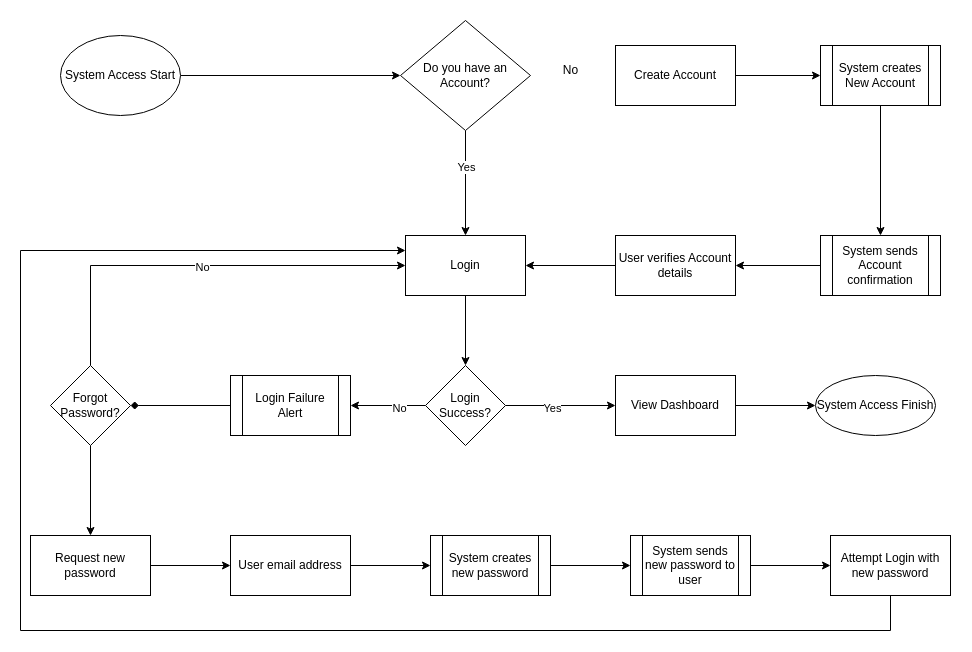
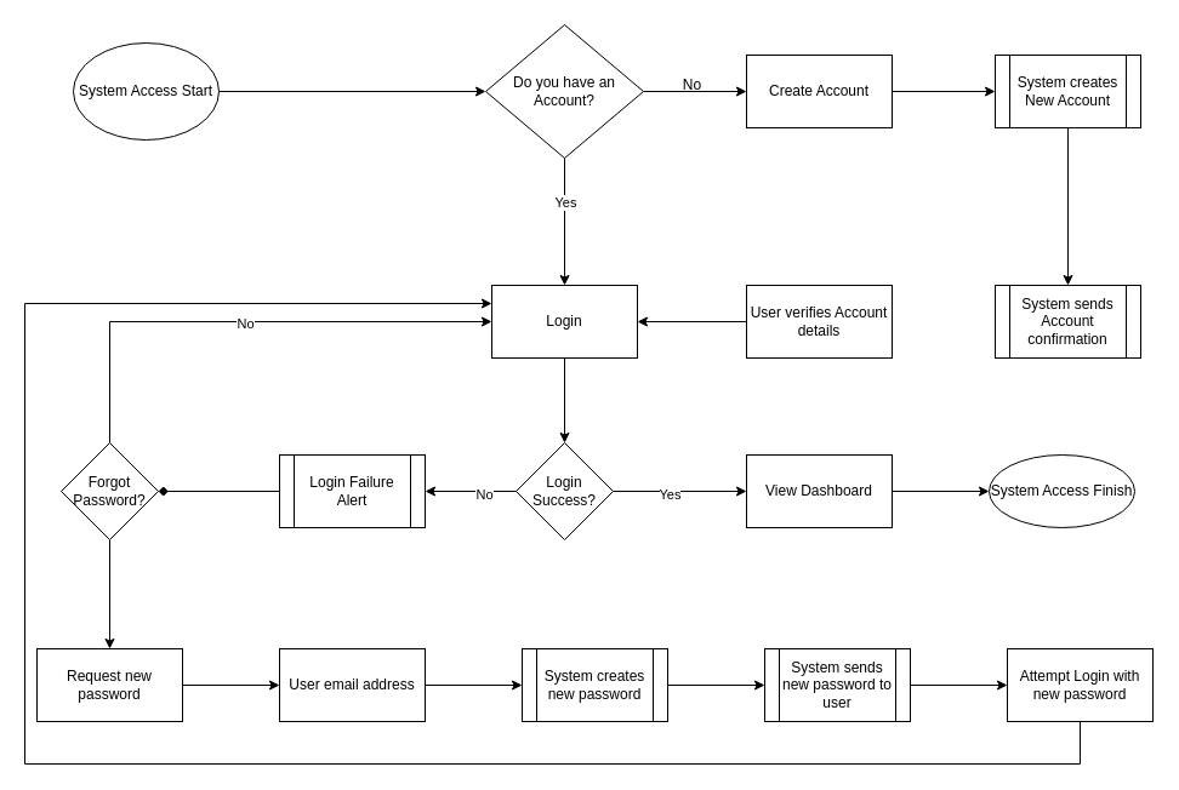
  <mxCell id="0" />
  <mxCell id="1" parent="0" />
  <mxCell id="2" value="" style="edgeStyle=orthogonalEdgeStyle;rounded=0;orthogonalLoop=1;jettySize=auto;html=1;" edge="1" parent="1" source="3" target="7"><mxGeometry relative="1" as="geometry" /></mxCell>
  <mxCell id="3" value="System Access Start" style="ellipse;whiteSpace=wrap;html=1;" vertex="1" parent="1"><mxGeometry x="60" y="35" width="120" height="80" as="geometry" /></mxCell>
+ <mxCell id="4" value="" style="edgeStyle=orthogonalEdgeStyle;rounded=0;orthogonalLoop=1;jettySize=auto;html=1;" edge="1" parent="1" source="7" target="9"><mxGeometry relative="1" as="geometry" /></mxCell>
  <mxCell id="5" value="" style="edgeStyle=orthogonalEdgeStyle;rounded=0;orthogonalLoop=1;jettySize=auto;html=1;" edge="1" parent="1" source="7" target="11"><mxGeometry relative="1" as="geometry" /></mxCell>
  <mxCell id="6" value="Yes" style="edgeLabel;html=1;align=center;verticalAlign=middle;resizable=0;points=[];" vertex="1" connectable="0" parent="5"><mxGeometry x="-0.314" relative="1" as="geometry"><mxPoint as="offset" /></mxGeometry></mxCell>
  <mxCell id="7" value="Do you have an Account?" style="rhombus;whiteSpace=wrap;html=1;" vertex="1" parent="1"><mxGeometry x="400" y="20" width="130" height="110" as="geometry" /></mxCell>
  <mxCell id="8" value="" style="edgeStyle=orthogonalEdgeStyle;rounded=0;orthogonalLoop=1;jettySize=auto;html=1;" edge="1" parent="1" source="9" target="18"><mxGeometry relative="1" as="geometry" /></mxCell>
  <mxCell id="9" value="Create Account" style="whiteSpace=wrap;html=1;" vertex="1" parent="1"><mxGeometry x="615" y="45" width="120" height="60" as="geometry" /></mxCell>
  <mxCell id="10" value="" style="edgeStyle=orthogonalEdgeStyle;rounded=0;orthogonalLoop=1;jettySize=auto;html=1;" edge="1" parent="1" source="11" target="16"><mxGeometry relative="1" as="geometry" /></mxCell>
  <mxCell id="11" value="Login" style="whiteSpace=wrap;html=1;" vertex="1" parent="1"><mxGeometry x="405" y="235" width="120" height="60" as="geometry" /></mxCell>
  <mxCell id="12" value="" style="edgeStyle=orthogonalEdgeStyle;rounded=0;orthogonalLoop=1;jettySize=auto;html=1;" edge="1" parent="1" source="16" target="25"><mxGeometry relative="1" as="geometry" /></mxCell>
  <mxCell id="13" value="Yes" style="edgeLabel;html=1;align=center;verticalAlign=middle;resizable=0;points=[];" vertex="1" connectable="0" parent="12"><mxGeometry x="-0.164" y="-2" relative="1" as="geometry"><mxPoint as="offset" /></mxGeometry></mxCell>
  <mxCell id="14" value="" style="edgeStyle=orthogonalEdgeStyle;rounded=0;orthogonalLoop=1;jettySize=auto;html=1;" edge="1" parent="1" source="16" target="27"><mxGeometry relative="1" as="geometry" /></mxCell>
  <mxCell id="15" value="No" style="edgeLabel;html=1;align=center;verticalAlign=middle;resizable=0;points=[];" vertex="1" connectable="0" parent="14"><mxGeometry x="-0.287" y="2" relative="1" as="geometry"><mxPoint as="offset" /></mxGeometry></mxCell>
  <mxCell id="16" value="Login Success?" style="rhombus;whiteSpace=wrap;html=1;" vertex="1" parent="1"><mxGeometry x="425" y="365" width="80" height="80" as="geometry" /></mxCell>
  <mxCell id="17" value="" style="edgeStyle=orthogonalEdgeStyle;rounded=0;orthogonalLoop=1;jettySize=auto;html=1;" edge="1" parent="1" source="18" target="20"><mxGeometry relative="1" as="geometry" /></mxCell>
  <mxCell id="18" value="System creates New Account" style="shape=process;whiteSpace=wrap;html=1;backgroundOutline=1;" vertex="1" parent="1"><mxGeometry x="820" y="45" width="120" height="60" as="geometry" /></mxCell>
- <mxCell id="19" value="" style="edgeStyle=orthogonalEdgeStyle;rounded=0;orthogonalLoop=1;jettySize=auto;html=1;" edge="1" parent="1" source="20" target="22"><mxGeometry relative="1" as="geometry" /></mxCell>
  <mxCell id="20" value="System sends Account confirmation" style="shape=process;whiteSpace=wrap;html=1;backgroundOutline=1;" vertex="1" parent="1"><mxGeometry x="820" y="235" width="120" height="60" as="geometry" /></mxCell>
  <mxCell id="21" value="" style="edgeStyle=orthogonalEdgeStyle;rounded=0;orthogonalLoop=1;jettySize=auto;html=1;" edge="1" parent="1" source="22" target="11"><mxGeometry relative="1" as="geometry" /></mxCell>
  <mxCell id="22" value="User verifies Account details" style="whiteSpace=wrap;html=1;" vertex="1" parent="1"><mxGeometry x="615" y="235" width="120" height="60" as="geometry" /></mxCell>
  <mxCell id="23" value="No" style="text;html=1;align=center;verticalAlign=middle;resizable=0;points=[];autosize=1;strokeColor=none;fillColor=none;" vertex="1" parent="1"><mxGeometry x="550" y="55" width="40" height="30" as="geometry" /></mxCell>
  <mxCell id="24" value="" style="edgeStyle=orthogonalEdgeStyle;rounded=0;orthogonalLoop=1;jettySize=auto;html=1;" edge="1" parent="1" source="25" target="28"><mxGeometry relative="1" as="geometry" /></mxCell>
  <mxCell id="25" value="View Dashboard" style="whiteSpace=wrap;html=1;" vertex="1" parent="1"><mxGeometry x="615" y="375" width="120" height="60" as="geometry" /></mxCell>
  <mxCell id="26" value="" style="edgeStyle=orthogonalEdgeStyle;rounded=0;orthogonalLoop=1;jettySize=auto;html=1;endArrow=diamond;" edge="1" parent="1" source="27" target="32"><mxGeometry relative="1" as="geometry" /></mxCell>
  <mxCell id="27" value="Login Failure Alert" style="shape=process;whiteSpace=wrap;html=1;backgroundOutline=1;" vertex="1" parent="1"><mxGeometry x="230" y="375" width="120" height="60" as="geometry" /></mxCell>
  <mxCell id="28" value="System Access Finish" style="ellipse;whiteSpace=wrap;html=1;" vertex="1" parent="1"><mxGeometry x="815" y="375" width="120" height="60" as="geometry" /></mxCell>
  <mxCell id="29" style="edgeStyle=orthogonalEdgeStyle;rounded=0;orthogonalLoop=1;jettySize=auto;html=1;entryX=0;entryY=0.5;entryDx=0;entryDy=0;" edge="1" parent="1" source="32" target="11"><mxGeometry relative="1" as="geometry"><Array as="points"><mxPoint x="90" y="265" /></Array></mxGeometry></mxCell>
  <mxCell id="30" value="No" style="edgeLabel;html=1;align=center;verticalAlign=middle;resizable=0;points=[];" vertex="1" connectable="0" parent="29"><mxGeometry x="0.017" y="-1" relative="1" as="geometry"><mxPoint as="offset" /></mxGeometry></mxCell>
  <mxCell id="31" value="" style="edgeStyle=orthogonalEdgeStyle;rounded=0;orthogonalLoop=1;jettySize=auto;html=1;" edge="1" parent="1" source="32" target="34"><mxGeometry relative="1" as="geometry" /></mxCell>
  <mxCell id="32" value="Forgot Password?" style="rhombus;whiteSpace=wrap;html=1;" vertex="1" parent="1"><mxGeometry x="50" y="365" width="80" height="80" as="geometry" /></mxCell>
  <mxCell id="33" value="" style="edgeStyle=orthogonalEdgeStyle;rounded=0;orthogonalLoop=1;jettySize=auto;html=1;" edge="1" parent="1" source="34" target="36"><mxGeometry relative="1" as="geometry" /></mxCell>
  <mxCell id="34" value="Request new password" style="whiteSpace=wrap;html=1;" vertex="1" parent="1"><mxGeometry x="30" y="535" width="120" height="60" as="geometry" /></mxCell>
  <mxCell id="35" value="" style="edgeStyle=orthogonalEdgeStyle;rounded=0;orthogonalLoop=1;jettySize=auto;html=1;" edge="1" parent="1" source="36" target="38"><mxGeometry relative="1" as="geometry" /></mxCell>
  <mxCell id="36" value="User email address" style="whiteSpace=wrap;html=1;" vertex="1" parent="1"><mxGeometry x="230" y="535" width="120" height="60" as="geometry" /></mxCell>
  <mxCell id="37" value="" style="edgeStyle=orthogonalEdgeStyle;rounded=0;orthogonalLoop=1;jettySize=auto;html=1;" edge="1" parent="1" source="38" target="40"><mxGeometry relative="1" as="geometry" /></mxCell>
  <mxCell id="38" value="System creates new password" style="shape=process;whiteSpace=wrap;html=1;backgroundOutline=1;" vertex="1" parent="1"><mxGeometry x="430" y="535" width="120" height="60" as="geometry" /></mxCell>
  <mxCell id="39" value="" style="edgeStyle=orthogonalEdgeStyle;rounded=0;orthogonalLoop=1;jettySize=auto;html=1;" edge="1" parent="1" source="40" target="42"><mxGeometry relative="1" as="geometry" /></mxCell>
  <mxCell id="40" value="System sends new password to user" style="shape=process;whiteSpace=wrap;html=1;backgroundOutline=1;" vertex="1" parent="1"><mxGeometry x="630" y="535" width="120" height="60" as="geometry" /></mxCell>
  <mxCell id="41" style="edgeStyle=orthogonalEdgeStyle;rounded=0;orthogonalLoop=1;jettySize=auto;html=1;entryX=0;entryY=0.25;entryDx=0;entryDy=0;" edge="1" parent="1" source="42" target="11"><mxGeometry relative="1" as="geometry"><mxPoint x="400" y="250" as="targetPoint" /><Array as="points"><mxPoint x="890" y="630" /><mxPoint x="20" y="630" /><mxPoint x="20" y="250" /></Array></mxGeometry></mxCell>
  <mxCell id="42" value="Attempt Login with new password" style="whiteSpace=wrap;html=1;" vertex="1" parent="1"><mxGeometry x="830" y="535" width="120" height="60" as="geometry" /></mxCell>
